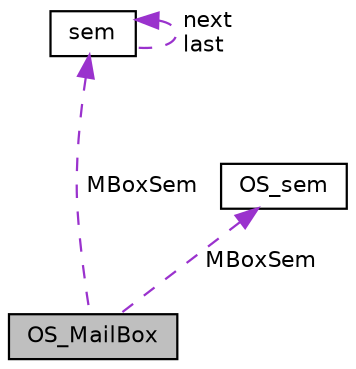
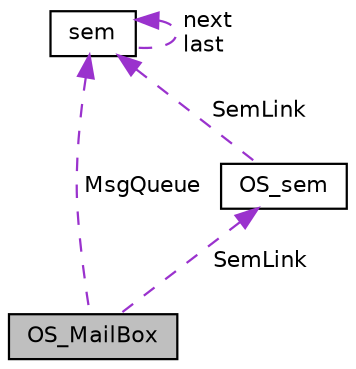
  digraph {
    node [color=black fillcolor=white fontname=Helvetica fontsize=10 shape=record style=filled]
    edge [color=darkorchid3 dir=back fontname=Helvetica fontsize=10 labelfontname=Helvetica labelfontsize=10 style=dashed]
    n1 [fillcolor=grey75 fontcolor=black height=0.2 label=OS_MailBox width=0.4]
    n2 [height=0.2 label=sem width=0.4]
    n3 [height=0.2 label=OS_sem width=0.4]
-   n2 -> n1 [label=" MBoxSem"]
+   n2 -> n1 [label=" MsgQueue"]
    n2 -> n2 [label=" next\nlast"]
-   n3 -> n1 [label=" MBoxSem"]
+   n2 -> n3 [label=" SemLink"]
+   n3 -> n1 [label=" SemLink"]
  }
